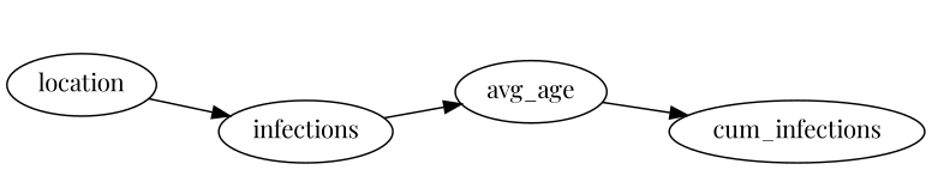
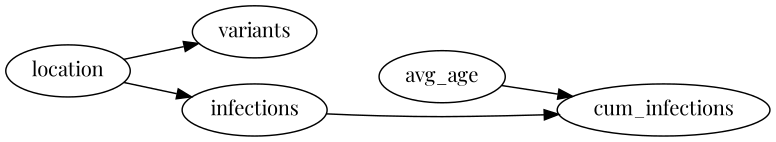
  digraph {
    fontname="Playfair Display"
    rankdir=LR
    node [fontname="Playfair Display"]
    edge [fontname="Playfair Display"]
    location
+   variants
    n3 [label=infections]
    avg_age
    cum_infections
+   location -> variants
    location -> n3
-   n3 -> avg_age
+   n3 -> cum_infections
    avg_age -> cum_infections
  }
